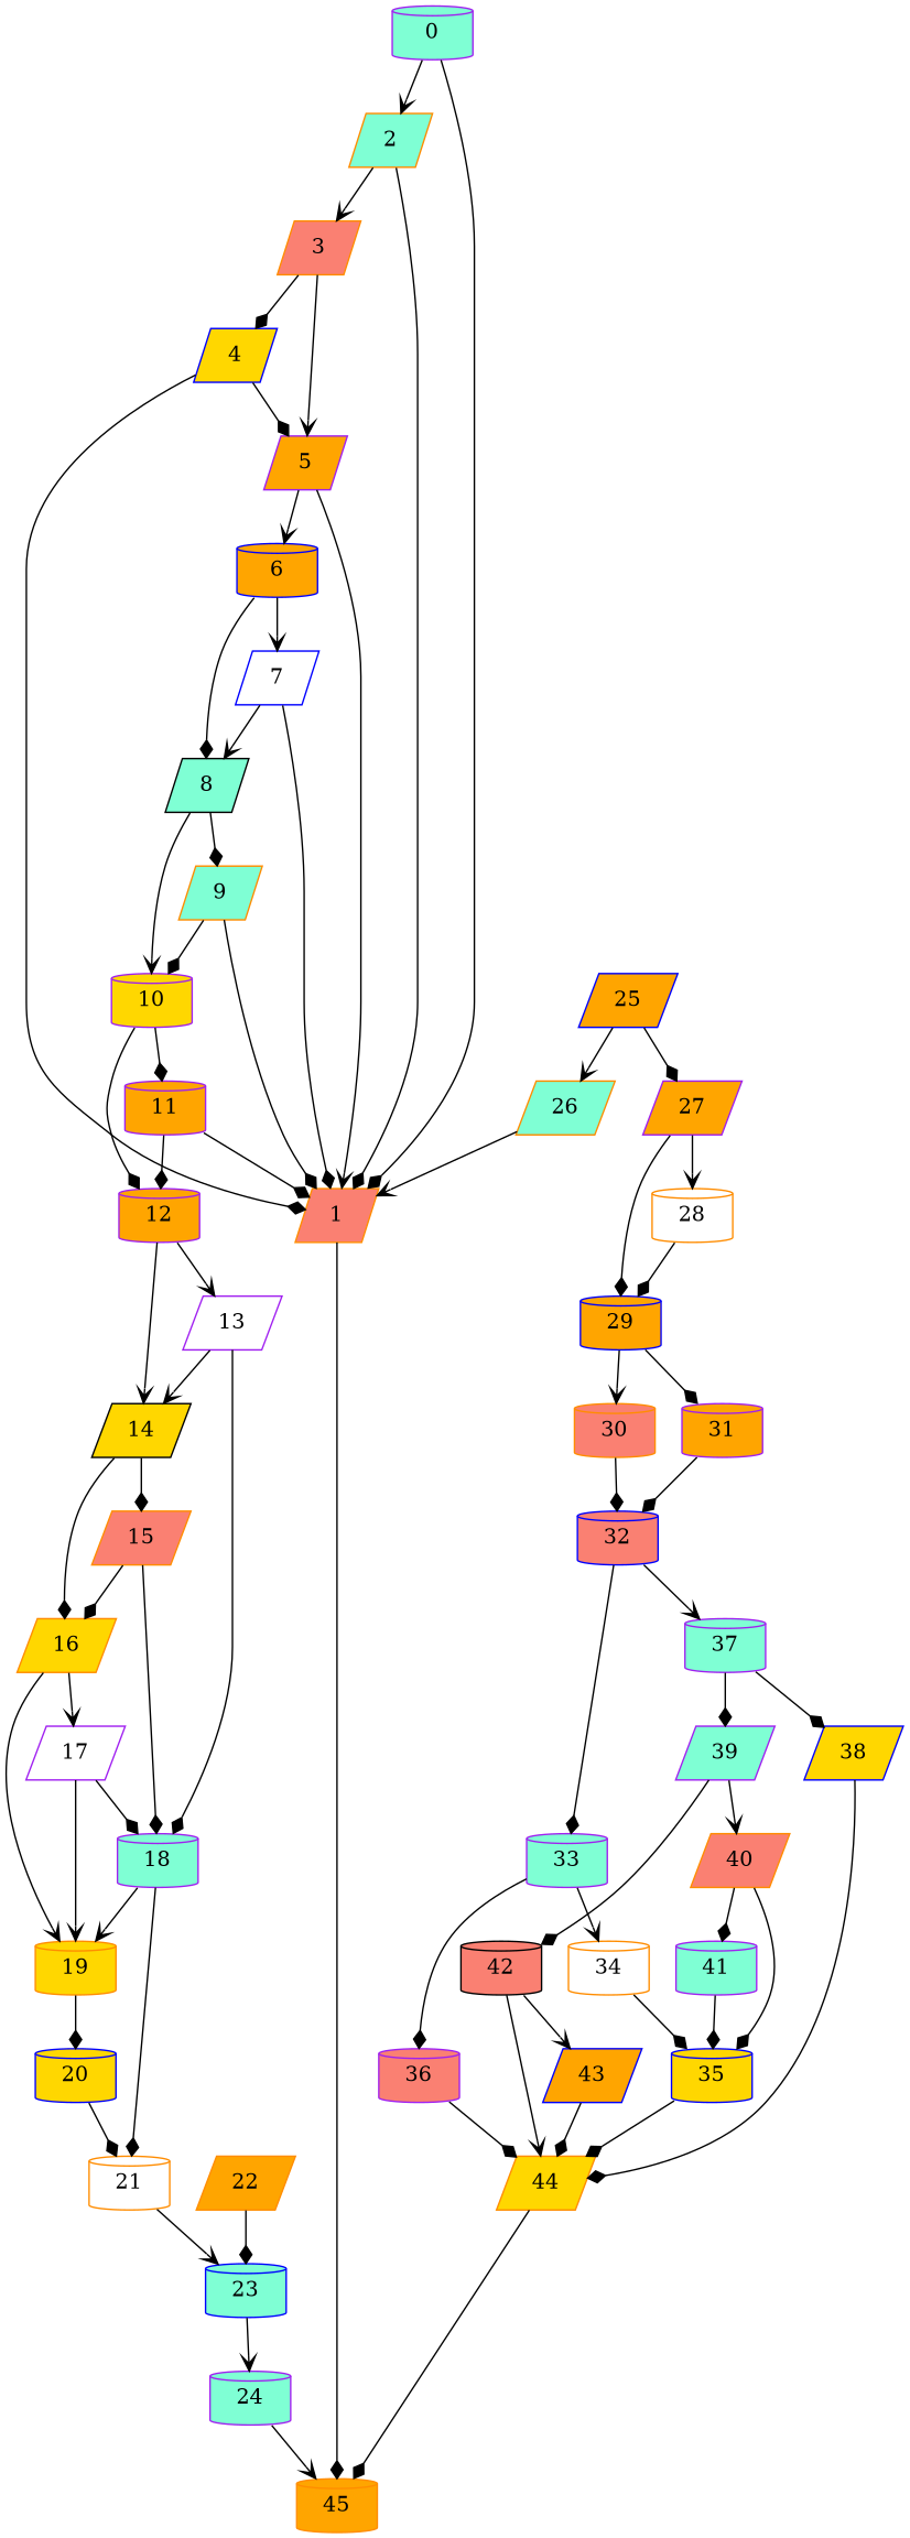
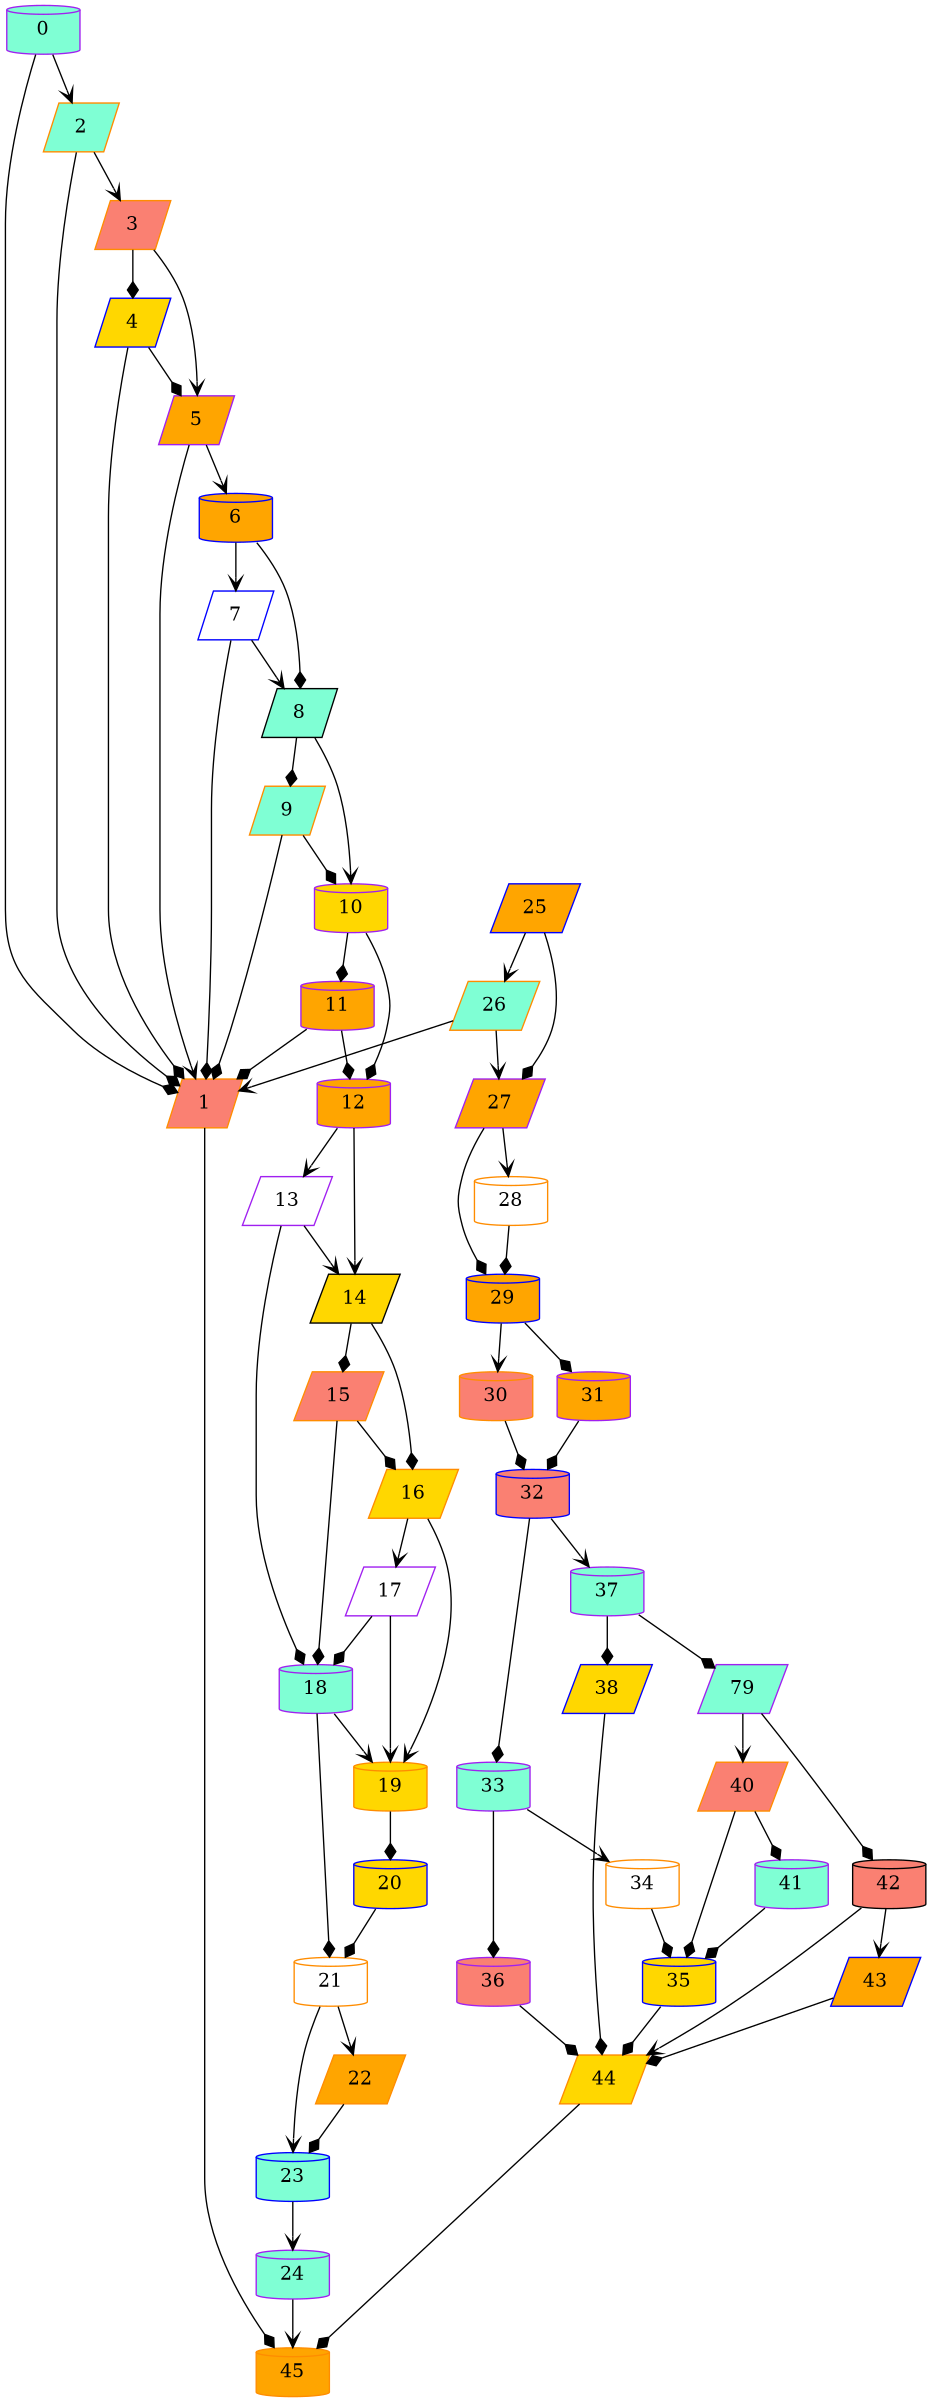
  digraph {
    node [color=darkorange fillcolor=aquamarine shape=cylinder style=filled]
    edge [arrowhead=diamond]
    1 [fillcolor=salmon shape=parallelogram]
    0 [color=purple]
    2 [shape=parallelogram]
    45 [fillcolor=orange]
    3 [fillcolor=salmon shape=parallelogram]
    4 [color=blue fillcolor=gold shape=parallelogram]
    5 [color=purple fillcolor=orange shape=parallelogram]
    6 [color=blue fillcolor=orange]
    7 [color=blue fillcolor=white shape=parallelogram]
    8 [color=black shape=parallelogram]
    9 [shape=parallelogram]
    10 [color=purple fillcolor=gold]
    11 [color=purple fillcolor=orange]
    12 [color=purple fillcolor=orange]
    13 [color=purple fillcolor=white shape=parallelogram]
    14 [color=black fillcolor=gold shape=parallelogram]
    18 [color=purple]
    15 [fillcolor=salmon shape=parallelogram]
    16 [fillcolor=gold shape=parallelogram]
    19 [fillcolor=gold]
    21 [fillcolor=white]
    17 [color=purple fillcolor=white shape=parallelogram]
    20 [color=blue fillcolor=gold]
    22 [fillcolor=orange shape=parallelogram]
    23 [color=blue]
    24 [color=purple]
    25 [color=blue fillcolor=orange shape=parallelogram]
    26 [shape=parallelogram]
    27 [color=purple fillcolor=orange shape=parallelogram]
    28 [fillcolor=white]
    29 [color=blue fillcolor=orange]
    30 [fillcolor=salmon]
    31 [color=purple fillcolor=orange]
    32 [color=blue fillcolor=salmon]
    33 [color=purple]
    37 [color=purple]
    34 [fillcolor=white]
    36 [color=purple fillcolor=salmon]
    38 [color=blue fillcolor=gold shape=parallelogram]
-   39 [color=purple shape=parallelogram]
+   39 [color=purple shape=parallelogram label=79]
    35 [color=blue fillcolor=gold]
    44 [fillcolor=gold shape=parallelogram]
    40 [fillcolor=salmon shape=parallelogram]
    42 [color=black fillcolor=salmon]
    41 [color=purple]
    43 [color=blue fillcolor=orange shape=parallelogram]
    1 -> 45
    0 -> 1
    0 -> 2 [arrowhead=vee]
    2 -> 1
    2 -> 3 [arrowhead=vee]
    3 -> 4
    3 -> 5 [arrowhead=vee]
    4 -> 1
    4 -> 5
    5 -> 1 [arrowhead=vee]
    5 -> 6 [arrowhead=vee]
    6 -> 7 [arrowhead=vee]
    6 -> 8
    7 -> 1
    7 -> 8 [arrowhead=vee]
    8 -> 9
    8 -> 10 [arrowhead=vee]
    9 -> 1
    9 -> 10
    10 -> 11
    10 -> 12
    11 -> 1
    11 -> 12
    12 -> 13 [arrowhead=vee]
    12 -> 14 [arrowhead=vee]
    13 -> 14 [arrowhead=vee]
    13 -> 18
    14 -> 15
    14 -> 16
    18 -> 19 [arrowhead=vee]
    18 -> 21
    15 -> 18
    15 -> 16
    16 -> 19 [arrowhead=vee]
    16 -> 17 [arrowhead=vee]
    19 -> 20
+   21 -> 22 [arrowhead=vee]
    21 -> 23 [arrowhead=vee]
    17 -> 18
    17 -> 19 [arrowhead=vee]
    20 -> 21
    22 -> 23
    23 -> 24 [arrowhead=vee]
    24 -> 45 [arrowhead=vee]
    25 -> 26 [arrowhead=vee]
    25 -> 27
    26 -> 1 [arrowhead=vee]
+   26 -> 27 [arrowhead=vee]
    27 -> 28 [arrowhead=vee]
    27 -> 29
    28 -> 29
    29 -> 30 [arrowhead=vee]
    29 -> 31
    30 -> 32
    31 -> 32
    32 -> 33
    32 -> 37 [arrowhead=vee]
    33 -> 34 [arrowhead=vee]
    33 -> 36
    37 -> 38
    37 -> 39
    34 -> 35
    36 -> 44
    38 -> 44
    39 -> 40 [arrowhead=vee]
    39 -> 42
    35 -> 44
    44 -> 45
    40 -> 35
    40 -> 41
    42 -> 44 [arrowhead=vee]
    42 -> 43 [arrowhead=vee]
    41 -> 35
    43 -> 44
  }
